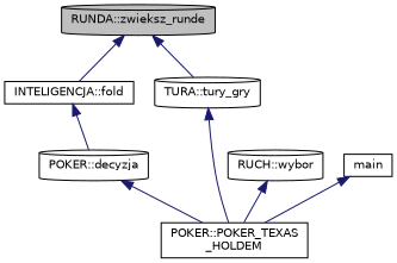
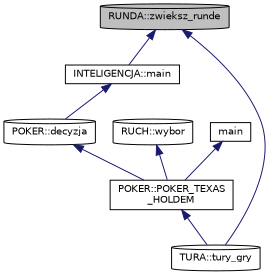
  digraph {
    rankdir=TB
    node [color=black fillcolor=white fontname=Helvetica fontsize=10 shape=cylinder style=filled]
    edge [color=midnightblue dir=back fontname=Helvetica fontsize=10 labelfontname=Helvetica labelfontsize=10 style=solid]
    n1 [fillcolor=grey75 fontcolor=black height=0.2 label="RUNDA::zwieksz_runde" width=0.4]
-   n2 [height=0.2 label="INTELIGENCJA::fold" shape=box width=0.4]
+   n2 [height=0.2 label="INTELIGENCJA::main" shape=box width=0.4]
    n3 [height=0.2 label="TURA::tury_gry" width=0.4]
    n4 [height=0.2 label="POKER::decyzja" width=0.4]
    n5 [height=0.2 label="RUCH::wybor" width=0.4]
    n6 [height=0.2 label="POKER::POKER_TEXAS\l_HOLDEM" shape=box width=0.4]
    n7 [height=0.2 label=main shape=box width=0.4]
    n1 -> n2
    n1 -> n3
    n2 -> n4
-   n3 -> n6
+   n6 -> n3
    n4 -> n6
    n5 -> n6
    n7 -> n6
  }
